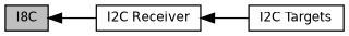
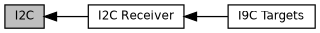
  digraph {
    rankdir=LR
    node [color=black fillcolor=white fontname=Helvetica fontsize=10 shape=box style=filled]
    edge [dir=back fontname=Helvetica fontsize=10 labelfontname=Helvetica labelfontsize=10 shape=plaintext style=solid]
-   n1 [fillcolor=grey75 fontcolor=black height=0.2 label=I8C width=0.4]
+   n1 [fillcolor=grey75 fontcolor=black height=0.2 label=I2C width=0.4]
    n2 [height=0.2 label="I2C Receiver" width=0.4]
-   n3 [height=0.2 label="I2C Targets" width=0.4]
+   n3 [height=0.2 label="I9C Targets" width=0.4]
    n1 -> n2
    n2 -> n3
  }
